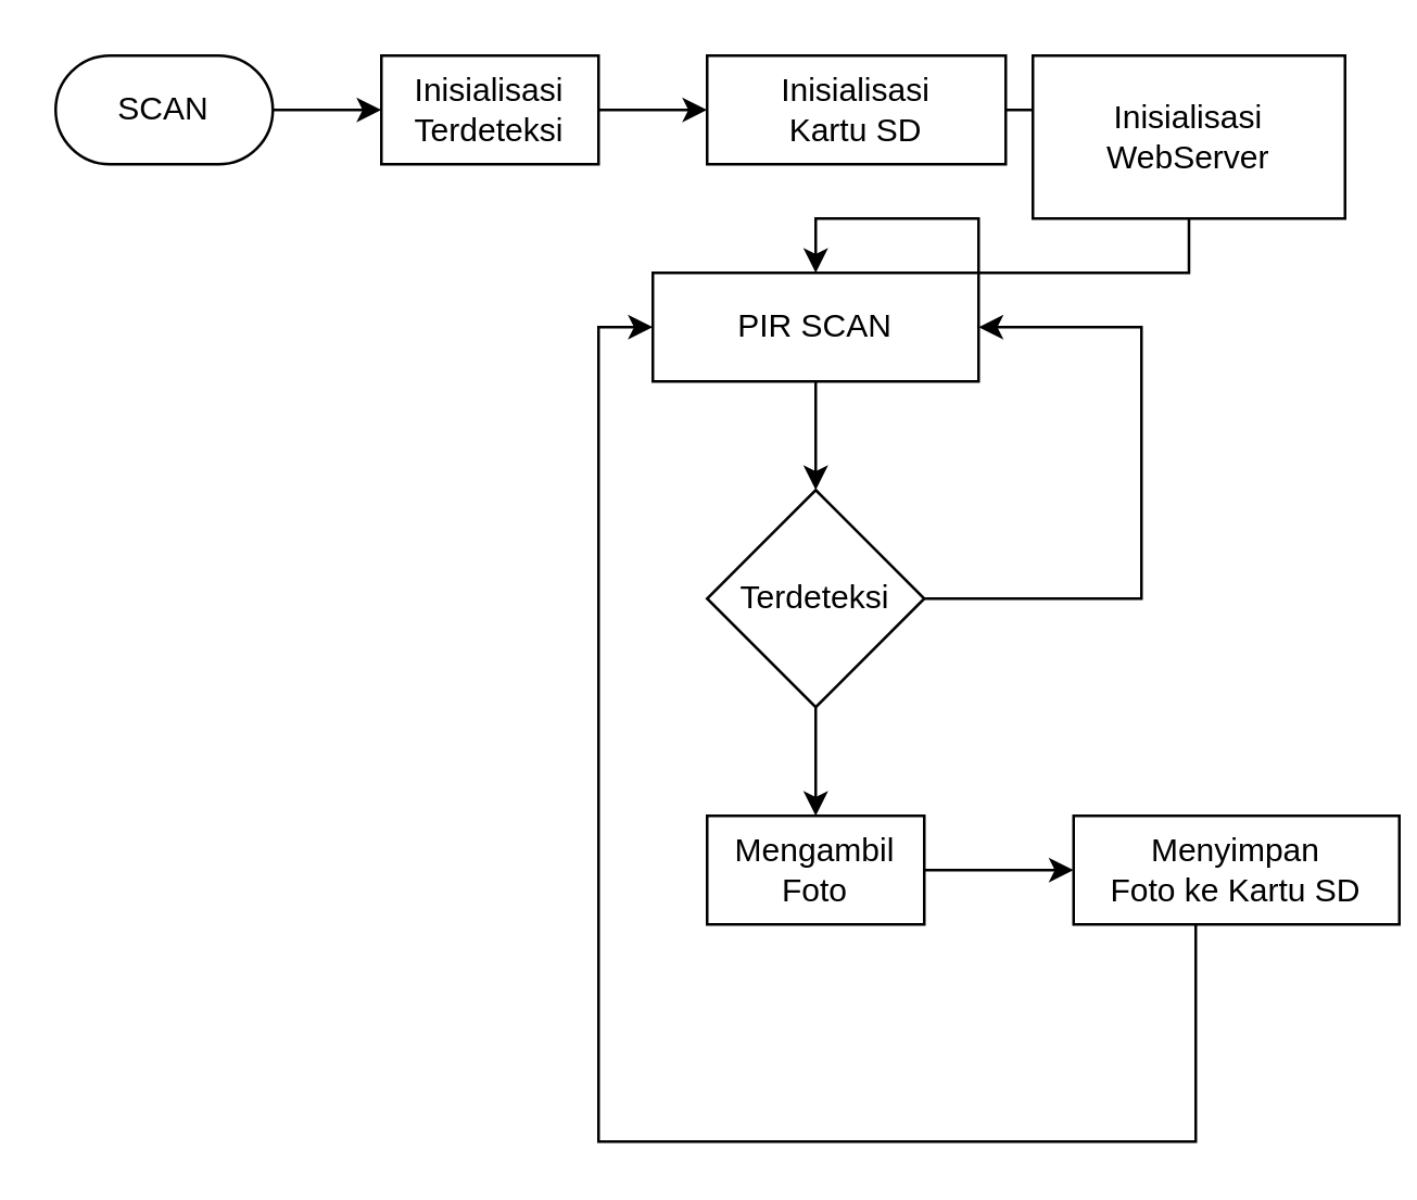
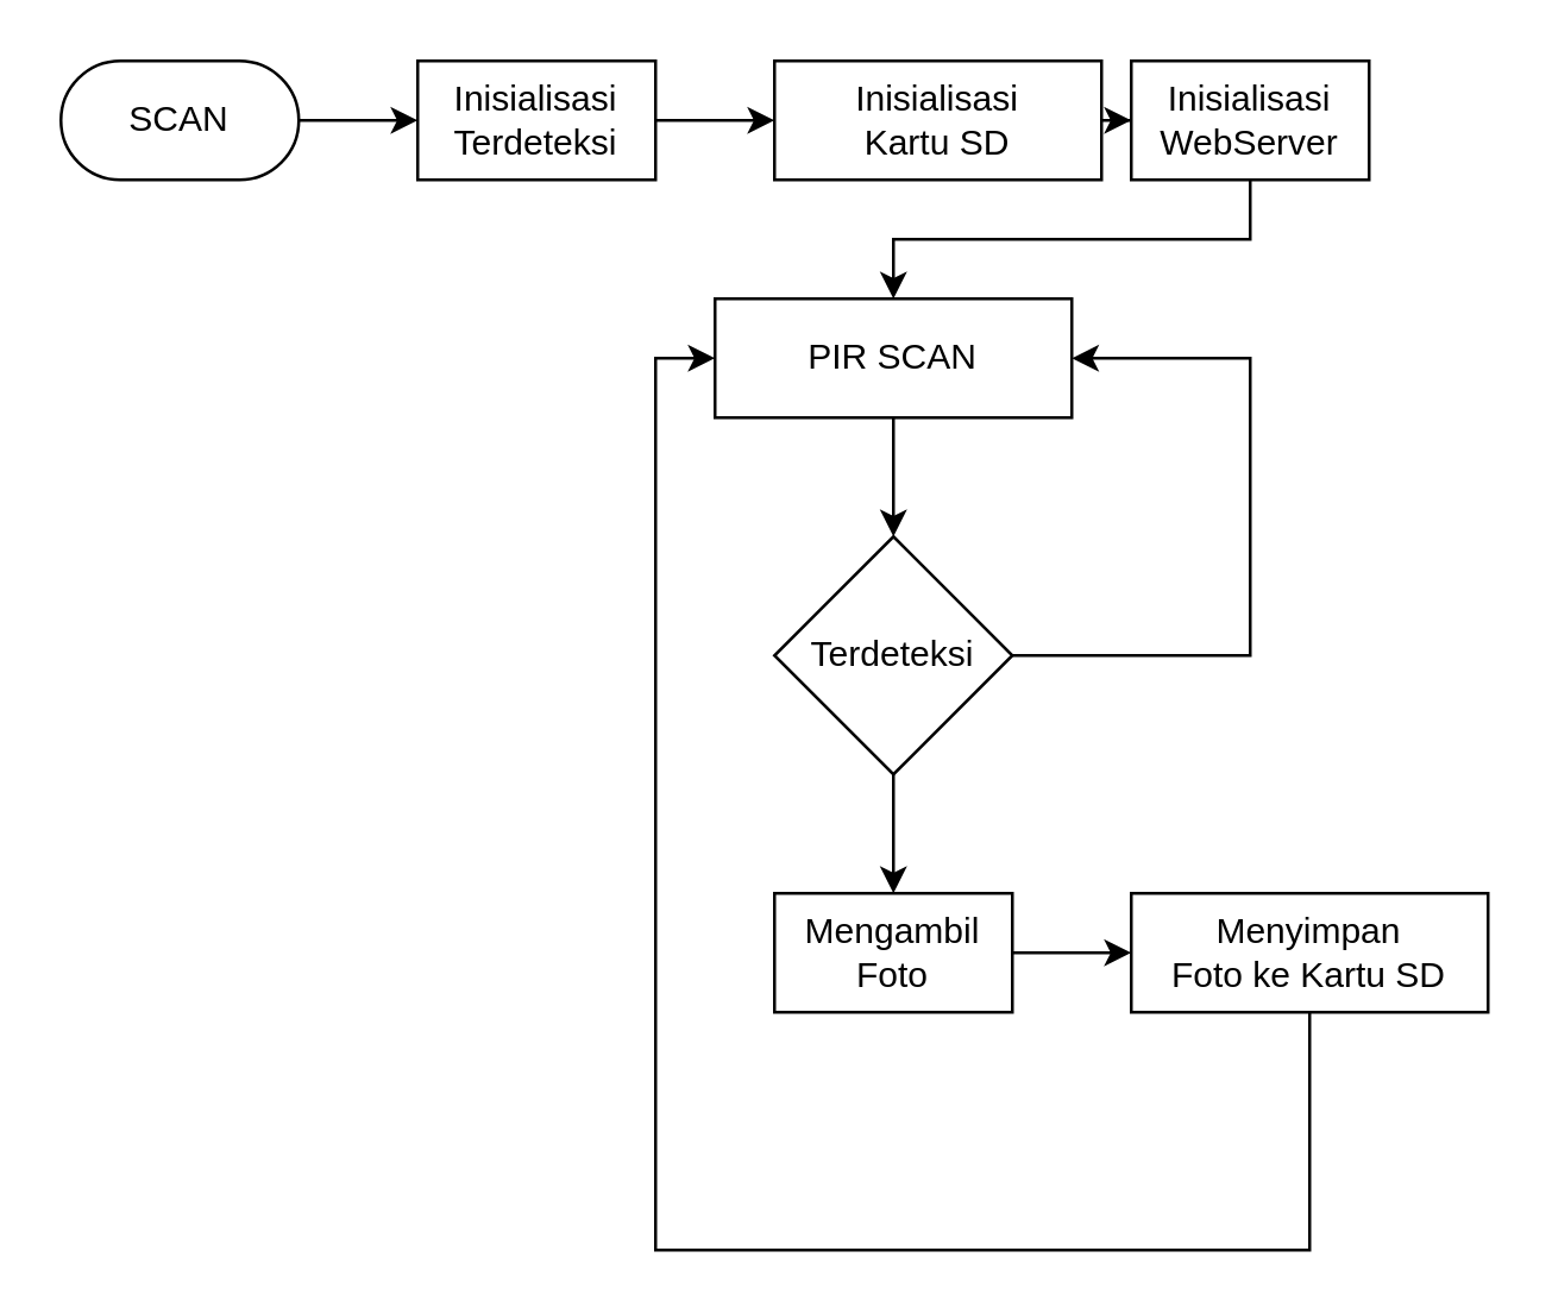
  <mxCell id="0" />
  <mxCell id="1" parent="0" />
  <mxCell id="2" style="edgeStyle=orthogonalEdgeStyle;rounded=0;orthogonalLoop=1;jettySize=auto;html=1;entryX=0.5;entryY=0;entryDx=0;entryDy=0;" edge="1" parent="1" source="3" target="8"><mxGeometry relative="1" as="geometry" /></mxCell>
  <mxCell id="3" value="PIR SCAN" style="rounded=0;whiteSpace=wrap;html=1;" vertex="1" parent="1"><mxGeometry x="240" y="100" width="120" height="40" as="geometry" /></mxCell>
  <mxCell id="4" style="edgeStyle=orthogonalEdgeStyle;rounded=0;orthogonalLoop=1;jettySize=auto;html=1;entryX=0;entryY=0.5;entryDx=0;entryDy=0;" edge="1" parent="1" source="5" target="12"><mxGeometry relative="1" as="geometry" /></mxCell>
  <mxCell id="5" value="SCAN" style="rounded=1;whiteSpace=wrap;html=1;arcSize=50;" vertex="1" parent="1"><mxGeometry x="20" y="20" width="80" height="40" as="geometry" /></mxCell>
  <mxCell id="6" style="edgeStyle=orthogonalEdgeStyle;rounded=0;orthogonalLoop=1;jettySize=auto;html=1;entryX=1;entryY=0.5;entryDx=0;entryDy=0;" edge="1" parent="1" source="8" target="3"><mxGeometry relative="1" as="geometry"><Array as="points"><mxPoint x="420" y="220" /><mxPoint x="420" y="120" /></Array></mxGeometry></mxCell>
  <mxCell id="7" style="edgeStyle=orthogonalEdgeStyle;rounded=0;orthogonalLoop=1;jettySize=auto;html=1;" edge="1" parent="1" source="8" target="10"><mxGeometry relative="1" as="geometry" /></mxCell>
  <mxCell id="8" value="Terdeteksi" style="rhombus;whiteSpace=wrap;html=1;" vertex="1" parent="1"><mxGeometry x="260" y="180" width="80" height="80" as="geometry" /></mxCell>
  <mxCell id="9" style="edgeStyle=orthogonalEdgeStyle;rounded=0;orthogonalLoop=1;jettySize=auto;html=1;entryX=0;entryY=0.5;entryDx=0;entryDy=0;" edge="1" parent="1" source="10" target="18"><mxGeometry relative="1" as="geometry" /></mxCell>
  <mxCell id="10" value="Mengambil Foto" style="rounded=0;whiteSpace=wrap;html=1;" vertex="1" parent="1"><mxGeometry x="260" y="300" width="80" height="40" as="geometry" /></mxCell>
  <mxCell id="11" style="edgeStyle=orthogonalEdgeStyle;rounded=0;orthogonalLoop=1;jettySize=auto;html=1;entryX=0;entryY=0.5;entryDx=0;entryDy=0;" edge="1" parent="1" source="12" target="14"><mxGeometry relative="1" as="geometry" /></mxCell>
  <mxCell id="12" value="Inisialisasi&lt;br&gt;Terdeteksi" style="rounded=0;whiteSpace=wrap;html=1;" vertex="1" parent="1"><mxGeometry x="140" y="20" width="80" height="40" as="geometry" /></mxCell>
  <mxCell id="13" style="edgeStyle=orthogonalEdgeStyle;rounded=0;orthogonalLoop=1;jettySize=auto;html=1;entryX=0;entryY=0.5;entryDx=0;entryDy=0;" edge="1" parent="1" source="14" target="16"><mxGeometry relative="1" as="geometry" /></mxCell>
  <mxCell id="14" value="Inisialisasi&lt;br&gt;Kartu SD" style="rounded=0;whiteSpace=wrap;html=1;" vertex="1" parent="1"><mxGeometry x="260" y="20" width="110" height="40" as="geometry" /></mxCell>
  <mxCell id="15" style="edgeStyle=orthogonalEdgeStyle;rounded=0;orthogonalLoop=1;jettySize=auto;html=1;exitX=0.5;exitY=1;exitDx=0;exitDy=0;" edge="1" parent="1" source="16" target="3"><mxGeometry relative="1" as="geometry" /></mxCell>
- <mxCell id="16" value="Inisialisasi&lt;br&gt;WebServer" style="rounded=0;whiteSpace=wrap;html=1;" vertex="1" parent="1"><mxGeometry x="380" y="20" width="115" height="60" as="geometry" /></mxCell>
+ <mxCell id="16" value="Inisialisasi&lt;br&gt;WebServer" style="rounded=0;whiteSpace=wrap;html=1;" vertex="1" parent="1"><mxGeometry x="380" y="20" width="80" height="40" as="geometry" /></mxCell>
  <mxCell id="17" style="edgeStyle=orthogonalEdgeStyle;rounded=0;orthogonalLoop=1;jettySize=auto;html=1;entryX=0;entryY=0.5;entryDx=0;entryDy=0;" edge="1" parent="1" source="18" target="3"><mxGeometry relative="1" as="geometry"><Array as="points"><mxPoint x="440" y="420" /><mxPoint x="220" y="420" /><mxPoint x="220" y="120" /></Array></mxGeometry></mxCell>
- <mxCell id="18" value="Menyimpan&lt;br&gt;Foto ke Kartu SD" style="rounded=0;whiteSpace=wrap;html=1;" vertex="1" parent="1"><mxGeometry x="395" y="300" width="120" height="40" as="geometry" /></mxCell>
+ <mxCell id="18" value="Menyimpan&lt;br&gt;Foto ke Kartu SD" style="rounded=0;whiteSpace=wrap;html=1;" vertex="1" parent="1"><mxGeometry x="380" y="300" width="120" height="40" as="geometry" /></mxCell>
